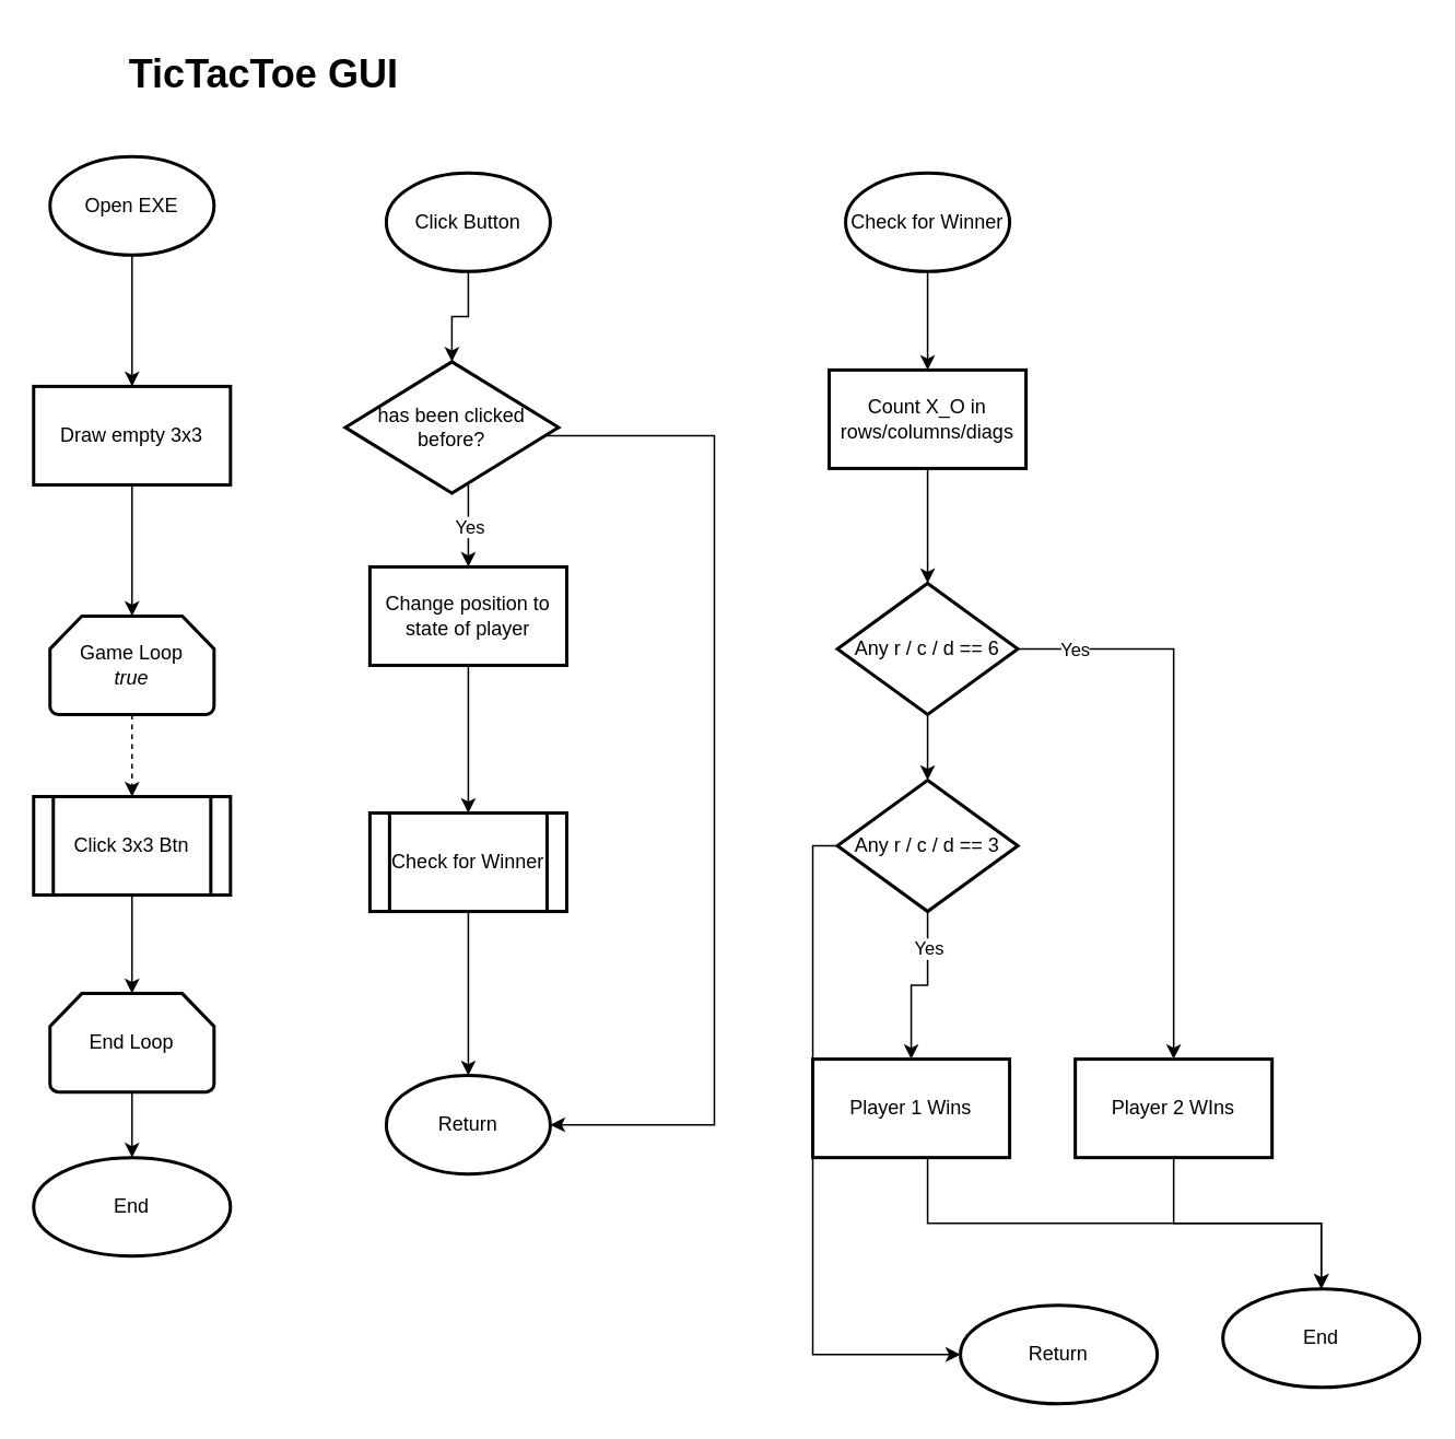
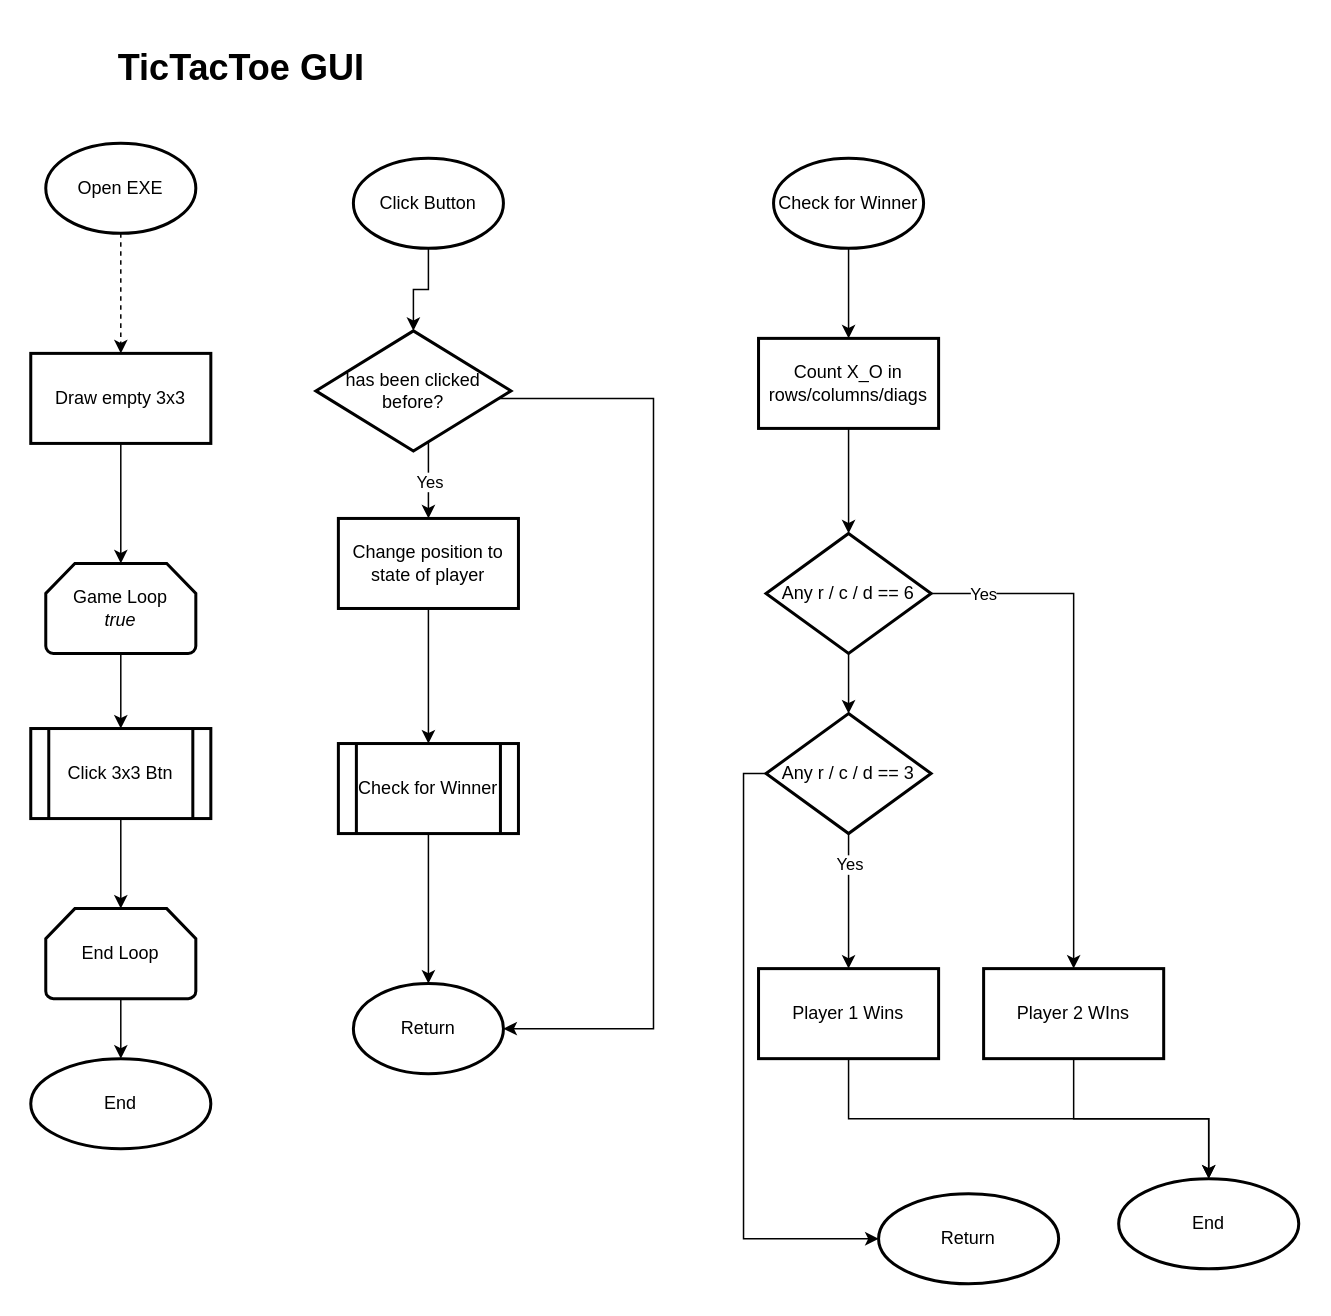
  <mxCell id="0" />
  <mxCell id="1" parent="0" />
- <mxCell id="2" value="" style="edgeStyle=orthogonalEdgeStyle;rounded=0;orthogonalLoop=1;jettySize=auto;html=1;" edge="1" parent="1" source="3" target="5"><mxGeometry relative="1" as="geometry" /></mxCell>
+ <mxCell id="2" value="" style="edgeStyle=orthogonalEdgeStyle;rounded=0;orthogonalLoop=1;jettySize=auto;html=1;dashed=1;" edge="1" parent="1" source="3" target="5"><mxGeometry relative="1" as="geometry" /></mxCell>
  <mxCell id="3" value="Open EXE" style="strokeWidth=2;html=1;shape=mxgraph.flowchart.start_1;whiteSpace=wrap;" vertex="1" parent="1"><mxGeometry x="30" y="95" width="100" height="60" as="geometry" /></mxCell>
  <mxCell id="4" value="" style="edgeStyle=orthogonalEdgeStyle;rounded=0;orthogonalLoop=1;jettySize=auto;html=1;" edge="1" parent="1" source="5" target="7"><mxGeometry relative="1" as="geometry"><mxPoint x="80" y="375" as="targetPoint" /></mxGeometry></mxCell>
  <mxCell id="5" value="Draw empty 3x3" style="whiteSpace=wrap;html=1;strokeWidth=2;" vertex="1" parent="1"><mxGeometry x="20" y="235" width="120" height="60" as="geometry" /></mxCell>
- <mxCell id="6" value="" style="edgeStyle=orthogonalEdgeStyle;rounded=0;orthogonalLoop=1;jettySize=auto;html=1;dashed=1;" edge="1" parent="1" source="7" target="22"><mxGeometry relative="1" as="geometry" /></mxCell>
+ <mxCell id="6" value="" style="edgeStyle=orthogonalEdgeStyle;rounded=0;orthogonalLoop=1;jettySize=auto;html=1;" edge="1" parent="1" source="7" target="22"><mxGeometry relative="1" as="geometry" /></mxCell>
  <mxCell id="7" value="Game Loop&lt;br&gt;&lt;i&gt;true&lt;/i&gt;" style="strokeWidth=2;html=1;shape=mxgraph.flowchart.loop_limit;whiteSpace=wrap;" vertex="1" parent="1"><mxGeometry x="30" y="375" width="100" height="60" as="geometry" /></mxCell>
  <mxCell id="8" value="" style="edgeStyle=orthogonalEdgeStyle;rounded=0;orthogonalLoop=1;jettySize=auto;html=1;" edge="1" parent="1" source="9" target="10"><mxGeometry relative="1" as="geometry" /></mxCell>
  <mxCell id="9" value="End Loop" style="strokeWidth=2;html=1;shape=mxgraph.flowchart.loop_limit;whiteSpace=wrap;" vertex="1" parent="1"><mxGeometry x="30" y="605" width="100" height="60" as="geometry" /></mxCell>
  <mxCell id="10" value="End" style="ellipse;whiteSpace=wrap;html=1;strokeWidth=2;" vertex="1" parent="1"><mxGeometry x="20" y="705" width="120" height="60" as="geometry" /></mxCell>
  <mxCell id="11" value="" style="edgeStyle=orthogonalEdgeStyle;rounded=0;orthogonalLoop=1;jettySize=auto;html=1;" edge="1" parent="1" source="12" target="16"><mxGeometry relative="1" as="geometry" /></mxCell>
  <mxCell id="12" value="Click Button" style="strokeWidth=2;html=1;shape=mxgraph.flowchart.start_1;whiteSpace=wrap;" vertex="1" parent="1"><mxGeometry x="235" y="105" width="100" height="60" as="geometry" /></mxCell>
  <mxCell id="13" value="" style="edgeStyle=orthogonalEdgeStyle;rounded=0;orthogonalLoop=1;jettySize=auto;html=1;" edge="1" parent="1" source="16" target="18"><mxGeometry relative="1" as="geometry"><Array as="points"><mxPoint x="285" y="335" /><mxPoint x="285" y="335" /></Array></mxGeometry></mxCell>
  <mxCell id="14" value="Yes" style="edgeLabel;html=1;align=center;verticalAlign=middle;resizable=0;points=[];" vertex="1" connectable="0" parent="13"><mxGeometry x="0.262" y="2" relative="1" as="geometry"><mxPoint x="-2" y="-5" as="offset" /></mxGeometry></mxCell>
  <mxCell id="15" style="edgeStyle=orthogonalEdgeStyle;rounded=0;orthogonalLoop=1;jettySize=auto;html=1;entryX=1;entryY=0.5;entryDx=0;entryDy=0;entryPerimeter=0;" edge="1" parent="1" source="16" target="23"><mxGeometry relative="1" as="geometry"><mxPoint x="455" y="685" as="targetPoint" /><Array as="points"><mxPoint x="435" y="265" /><mxPoint x="435" y="685" /></Array></mxGeometry></mxCell>
  <mxCell id="16" value="has been clicked before?" style="rhombus;whiteSpace=wrap;html=1;strokeWidth=2;" vertex="1" parent="1"><mxGeometry x="210" y="220" width="130" height="80" as="geometry" /></mxCell>
  <mxCell id="17" value="" style="edgeStyle=orthogonalEdgeStyle;rounded=0;orthogonalLoop=1;jettySize=auto;html=1;" edge="1" parent="1" source="18" target="20"><mxGeometry relative="1" as="geometry" /></mxCell>
  <mxCell id="18" value="Change position to state of player" style="whiteSpace=wrap;html=1;strokeWidth=2;" vertex="1" parent="1"><mxGeometry x="225" y="345" width="120" height="60" as="geometry" /></mxCell>
  <mxCell id="19" style="edgeStyle=orthogonalEdgeStyle;rounded=0;orthogonalLoop=1;jettySize=auto;html=1;entryX=0.5;entryY=0;entryDx=0;entryDy=0;entryPerimeter=0;" edge="1" parent="1" source="20" target="23"><mxGeometry relative="1" as="geometry" /></mxCell>
  <mxCell id="20" value="Check for Winner" style="shape=process;whiteSpace=wrap;html=1;backgroundOutline=1;strokeWidth=2;" vertex="1" parent="1"><mxGeometry x="225" y="495" width="120" height="60" as="geometry" /></mxCell>
  <mxCell id="21" style="edgeStyle=orthogonalEdgeStyle;rounded=0;orthogonalLoop=1;jettySize=auto;html=1;entryX=0.5;entryY=0;entryDx=0;entryDy=0;entryPerimeter=0;" edge="1" parent="1" source="22" target="9"><mxGeometry relative="1" as="geometry" /></mxCell>
  <mxCell id="22" value="Click 3x3 Btn" style="shape=process;whiteSpace=wrap;html=1;backgroundOutline=1;strokeWidth=2;" vertex="1" parent="1"><mxGeometry x="20" y="485" width="120" height="60" as="geometry" /></mxCell>
  <mxCell id="23" value="Return" style="strokeWidth=2;html=1;shape=mxgraph.flowchart.start_1;whiteSpace=wrap;" vertex="1" parent="1"><mxGeometry x="235" y="655" width="100" height="60" as="geometry" /></mxCell>
  <mxCell id="24" value="" style="edgeStyle=orthogonalEdgeStyle;rounded=0;orthogonalLoop=1;jettySize=auto;html=1;" edge="1" parent="1" source="25" target="27"><mxGeometry relative="1" as="geometry" /></mxCell>
  <mxCell id="25" value="Check for Winner" style="strokeWidth=2;html=1;shape=mxgraph.flowchart.start_1;whiteSpace=wrap;" vertex="1" parent="1"><mxGeometry x="515" y="105" width="100" height="60" as="geometry" /></mxCell>
  <mxCell id="26" value="" style="edgeStyle=orthogonalEdgeStyle;rounded=0;orthogonalLoop=1;jettySize=auto;html=1;" edge="1" parent="1" source="27" target="31"><mxGeometry relative="1" as="geometry" /></mxCell>
  <mxCell id="27" value="Count X_O in rows/columns/diags" style="whiteSpace=wrap;html=1;strokeWidth=2;" vertex="1" parent="1"><mxGeometry x="505" y="225" width="120" height="60" as="geometry" /></mxCell>
  <mxCell id="28" value="" style="edgeStyle=orthogonalEdgeStyle;rounded=0;orthogonalLoop=1;jettySize=auto;html=1;" edge="1" parent="1" source="31" target="33"><mxGeometry relative="1" as="geometry" /></mxCell>
  <mxCell id="29" value="Yes" style="edgeLabel;html=1;align=center;verticalAlign=middle;resizable=0;points=[];" vertex="1" connectable="0" parent="28"><mxGeometry x="-0.804" relative="1" as="geometry"><mxPoint as="offset" /></mxGeometry></mxCell>
  <mxCell id="30" value="" style="edgeStyle=orthogonalEdgeStyle;rounded=0;orthogonalLoop=1;jettySize=auto;html=1;" edge="1" parent="1" source="31" target="37"><mxGeometry relative="1" as="geometry" /></mxCell>
  <mxCell id="31" value="Any r / c / d == 6" style="rhombus;whiteSpace=wrap;html=1;strokeWidth=2;" vertex="1" parent="1"><mxGeometry x="510" y="355" width="110" height="80" as="geometry" /></mxCell>
  <mxCell id="32" value="" style="edgeStyle=orthogonalEdgeStyle;rounded=0;orthogonalLoop=1;jettySize=auto;html=1;" edge="1" parent="1" source="33" target="41"><mxGeometry relative="1" as="geometry" /></mxCell>
  <mxCell id="33" value="Player 2 WIns" style="whiteSpace=wrap;html=1;strokeWidth=2;" vertex="1" parent="1"><mxGeometry x="655" y="645" width="120" height="60" as="geometry" /></mxCell>
  <mxCell id="34" value="" style="edgeStyle=orthogonalEdgeStyle;rounded=0;orthogonalLoop=1;jettySize=auto;html=1;" edge="1" parent="1" source="37" target="39"><mxGeometry relative="1" as="geometry" /></mxCell>
  <mxCell id="35" value="Yes" style="edgeLabel;html=1;align=center;verticalAlign=middle;resizable=0;points=[];" vertex="1" connectable="0" parent="34"><mxGeometry x="-0.565" relative="1" as="geometry"><mxPoint as="offset" /></mxGeometry></mxCell>
  <mxCell id="36" style="edgeStyle=orthogonalEdgeStyle;rounded=0;orthogonalLoop=1;jettySize=auto;html=1;entryX=0;entryY=0.5;entryDx=0;entryDy=0;" edge="1" parent="1" source="37" target="40"><mxGeometry relative="1" as="geometry"><Array as="points"><mxPoint x="495" y="515" /><mxPoint x="495" y="825" /></Array></mxGeometry></mxCell>
  <mxCell id="37" value="Any r / c / d == 3" style="rhombus;whiteSpace=wrap;html=1;strokeWidth=2;" vertex="1" parent="1"><mxGeometry x="510" y="475" width="110" height="80" as="geometry" /></mxCell>
  <mxCell id="38" style="edgeStyle=orthogonalEdgeStyle;rounded=0;orthogonalLoop=1;jettySize=auto;html=1;" edge="1" parent="1" source="39" target="41"><mxGeometry relative="1" as="geometry"><Array as="points"><mxPoint x="565" y="745" /><mxPoint x="805" y="745" /></Array></mxGeometry></mxCell>
- <mxCell id="39" value="Player 1 Wins" style="whiteSpace=wrap;html=1;strokeWidth=2;" vertex="1" parent="1"><mxGeometry x="495" y="645" width="120" height="60" as="geometry" /></mxCell>
+ <mxCell id="39" value="Player 1 Wins" style="whiteSpace=wrap;html=1;strokeWidth=2;" vertex="1" parent="1"><mxGeometry x="505" y="645" width="120" height="60" as="geometry" /></mxCell>
  <mxCell id="40" value="Return" style="ellipse;whiteSpace=wrap;html=1;strokeWidth=2;" vertex="1" parent="1"><mxGeometry x="585" y="795" width="120" height="60" as="geometry" /></mxCell>
  <mxCell id="41" value="End" style="ellipse;whiteSpace=wrap;html=1;strokeWidth=2;" vertex="1" parent="1"><mxGeometry x="745" y="785" width="120" height="60" as="geometry" /></mxCell>
  <mxCell id="42" value="&lt;h1&gt;TicTacToe GUI&lt;/h1&gt;" style="text;html=1;align=center;verticalAlign=middle;resizable=0;points=[];autosize=1;strokeColor=none;fillColor=none;" vertex="1" parent="1"><mxGeometry x="70" y="20" width="180" height="50" as="geometry" /></mxCell>
